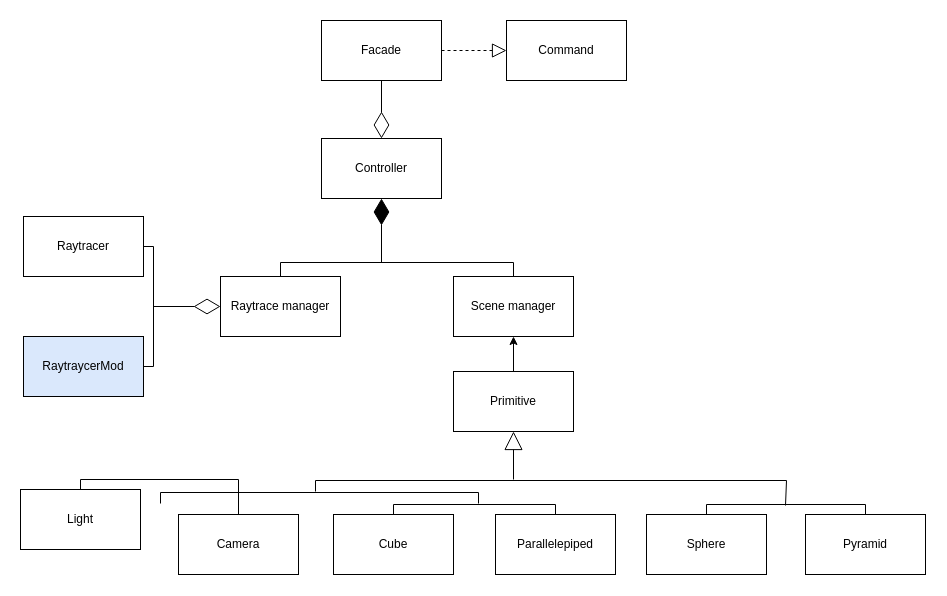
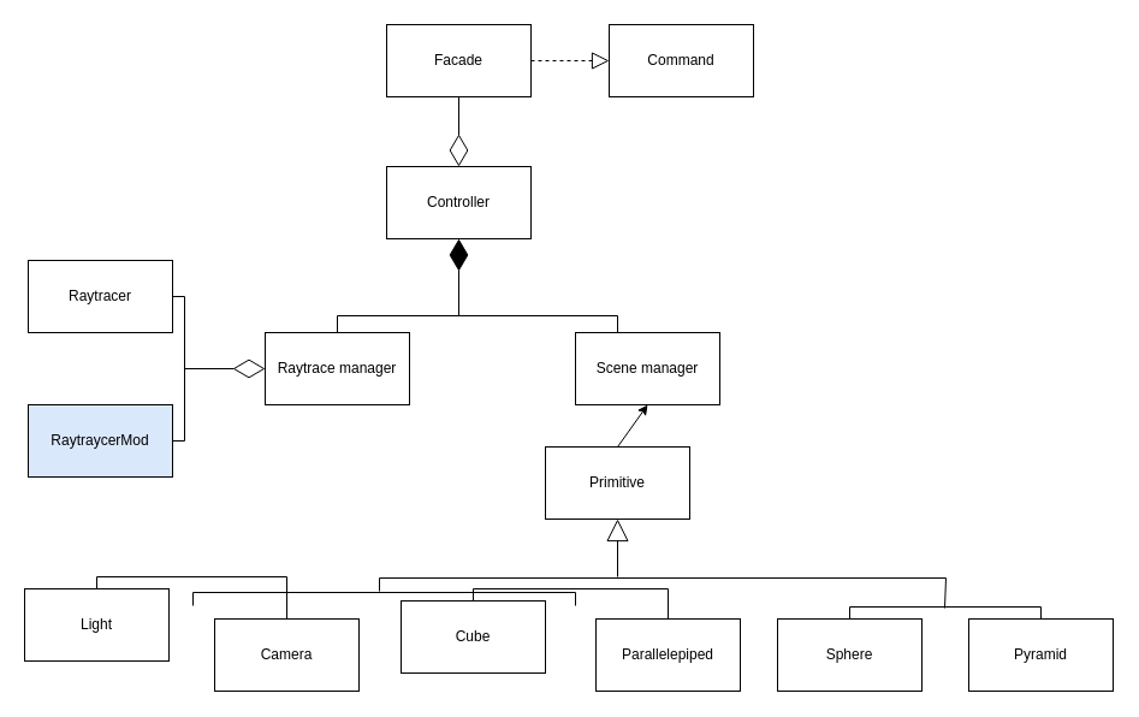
  <mxCell id="0" />
  <mxCell id="1" parent="0" />
  <mxCell id="2" value="Facade" style="rounded=0;whiteSpace=wrap;html=1;" parent="1" vertex="1"><mxGeometry x="321" y="20" width="120" height="60" as="geometry" /></mxCell>
  <mxCell id="3" value="Command" style="rounded=0;whiteSpace=wrap;html=1;" parent="1" vertex="1"><mxGeometry x="506" y="20" width="120" height="60" as="geometry" /></mxCell>
  <mxCell id="4" value="Controller" style="rounded=0;whiteSpace=wrap;html=1;" parent="1" vertex="1"><mxGeometry x="321" y="138" width="120" height="60" as="geometry" /></mxCell>
  <mxCell id="5" value="" style="endArrow=block;dashed=1;endFill=0;endSize=12;html=1;rounded=0;entryX=0;entryY=0.5;entryDx=0;entryDy=0;exitX=1;exitY=0.5;exitDx=0;exitDy=0;" parent="1" source="2" target="3" edge="1"><mxGeometry width="160" relative="1" as="geometry"><mxPoint x="451" y="274" as="sourcePoint" /><mxPoint x="611" y="274" as="targetPoint" /></mxGeometry></mxCell>
  <mxCell id="6" value="" style="endArrow=diamondThin;endFill=0;endSize=24;html=1;rounded=0;entryX=0.5;entryY=0;entryDx=0;entryDy=0;exitX=0.5;exitY=1;exitDx=0;exitDy=0;" parent="1" source="2" target="4" edge="1"><mxGeometry width="160" relative="1" as="geometry"><mxPoint x="451" y="274" as="sourcePoint" /><mxPoint x="611" y="274" as="targetPoint" /></mxGeometry></mxCell>
- <mxCell id="7" value="Scene manager" style="rounded=0;whiteSpace=wrap;html=1;" parent="1" vertex="1"><mxGeometry x="453" y="276" width="120" height="60" as="geometry" /></mxCell>
+ <mxCell id="7" value="Scene manager" style="rounded=0;whiteSpace=wrap;html=1;" parent="1" vertex="1"><mxGeometry x="478" y="276" width="120" height="60" as="geometry" /></mxCell>
  <mxCell id="8" value="Raytracer" style="rounded=0;whiteSpace=wrap;html=1;" parent="1" vertex="1"><mxGeometry x="23" y="216" width="120" height="60" as="geometry" /></mxCell>
  <mxCell id="9" value="RaytraycerMod" style="rounded=0;whiteSpace=wrap;html=1;fillColor=#dae8fc;" parent="1" vertex="1"><mxGeometry x="23" y="336" width="120" height="60" as="geometry" /></mxCell>
  <mxCell id="10" value="Raytrace manager" style="rounded=0;whiteSpace=wrap;html=1;" parent="1" vertex="1"><mxGeometry x="220" y="276" width="120" height="60" as="geometry" /></mxCell>
  <mxCell id="11" value="Light" style="rounded=0;whiteSpace=wrap;html=1;" parent="1" vertex="1"><mxGeometry x="20" y="489" width="120" height="60" as="geometry" /></mxCell>
  <mxCell id="12" value="Camera" style="rounded=0;whiteSpace=wrap;html=1;" parent="1" vertex="1"><mxGeometry x="178" y="514" width="120" height="60" as="geometry" /></mxCell>
- <mxCell id="13" value="Cube" style="rounded=0;whiteSpace=wrap;html=1;" parent="1" vertex="1"><mxGeometry x="333" y="514" width="120" height="60" as="geometry" /></mxCell>
+ <mxCell id="13" value="Cube" style="rounded=0;whiteSpace=wrap;html=1;" parent="1" vertex="1"><mxGeometry x="333" y="499" width="120" height="60" as="geometry" /></mxCell>
  <mxCell id="14" value="Parallelepiped" style="rounded=0;whiteSpace=wrap;html=1;" parent="1" vertex="1"><mxGeometry x="495" y="514" width="120" height="60" as="geometry" /></mxCell>
  <mxCell id="15" value="Sphere" style="rounded=0;whiteSpace=wrap;html=1;" parent="1" vertex="1"><mxGeometry x="646" y="514" width="120" height="60" as="geometry" /></mxCell>
  <mxCell id="16" value="Pyramid" style="rounded=0;whiteSpace=wrap;html=1;" parent="1" vertex="1"><mxGeometry x="805" y="514" width="120" height="60" as="geometry" /></mxCell>
  <mxCell id="17" value="Primitive" style="rounded=0;whiteSpace=wrap;html=1;" parent="1" vertex="1"><mxGeometry x="453" y="371" width="120" height="60" as="geometry" /></mxCell>
  <mxCell id="18" value="" style="endArrow=none;html=1;rounded=0;exitX=0.5;exitY=0;exitDx=0;exitDy=0;entryX=0.5;entryY=0;entryDx=0;entryDy=0;edgeStyle=orthogonalEdgeStyle;" parent="1" source="10" target="7" edge="1"><mxGeometry width="50" height="50" relative="1" as="geometry"><mxPoint x="506" y="427" as="sourcePoint" /><mxPoint x="556" y="377" as="targetPoint" /><Array as="points"><mxPoint x="280" y="262" /><mxPoint x="513" y="262" /></Array></mxGeometry></mxCell>
  <mxCell id="19" value="" style="endArrow=diamondThin;endFill=1;endSize=24;html=1;rounded=0;entryX=0.5;entryY=1;entryDx=0;entryDy=0;" parent="1" target="4" edge="1"><mxGeometry width="160" relative="1" as="geometry"><mxPoint x="381" y="262" as="sourcePoint" /><mxPoint x="611" y="402" as="targetPoint" /></mxGeometry></mxCell>
  <mxCell id="20" value="" style="endArrow=none;html=1;rounded=0;entryX=1;entryY=0.5;entryDx=0;entryDy=0;exitX=1;exitY=0.5;exitDx=0;exitDy=0;edgeStyle=orthogonalEdgeStyle;" parent="1" source="9" target="8" edge="1"><mxGeometry width="50" height="50" relative="1" as="geometry"><mxPoint x="514" y="450" as="sourcePoint" /><mxPoint x="564" y="400" as="targetPoint" /></mxGeometry></mxCell>
  <mxCell id="21" value="" style="endArrow=diamondThin;endFill=0;endSize=24;html=1;rounded=0;entryX=0;entryY=0.5;entryDx=0;entryDy=0;" parent="1" target="10" edge="1"><mxGeometry width="160" relative="1" as="geometry"><mxPoint x="153" y="306" as="sourcePoint" /><mxPoint x="619" y="425" as="targetPoint" /></mxGeometry></mxCell>
  <mxCell id="22" value="" style="endArrow=classic;html=1;rounded=0;entryX=0.5;entryY=1;entryDx=0;entryDy=0;exitX=0.5;exitY=0;exitDx=0;exitDy=0;" parent="1" source="17" target="7" edge="1"><mxGeometry width="50" height="50" relative="1" as="geometry"><mxPoint x="471" y="512" as="sourcePoint" /><mxPoint x="521" y="462" as="targetPoint" /></mxGeometry></mxCell>
  <mxCell id="23" value="" style="endArrow=none;html=1;rounded=0;entryX=0.5;entryY=0;entryDx=0;entryDy=0;exitX=0.5;exitY=0;exitDx=0;exitDy=0;edgeStyle=orthogonalEdgeStyle;" parent="1" target="14" edge="1" source="13"><mxGeometry width="50" height="50" relative="1" as="geometry"><mxPoint x="554" y="464" as="sourcePoint" /><mxPoint x="572" y="373" as="targetPoint" /></mxGeometry></mxCell>
  <mxCell id="24" value="" style="endArrow=none;html=1;rounded=0;entryX=0.5;entryY=0;entryDx=0;entryDy=0;exitX=0.5;exitY=0;exitDx=0;exitDy=0;edgeStyle=orthogonalEdgeStyle;" parent="1" target="15" edge="1" source="16"><mxGeometry width="50" height="50" relative="1" as="geometry"><mxPoint x="708" y="463" as="sourcePoint" /><mxPoint x="572" y="373" as="targetPoint" /></mxGeometry></mxCell>
  <mxCell id="25" value="" style="endArrow=none;html=1;rounded=0;entryX=0.5;entryY=0;entryDx=0;entryDy=0;exitX=0.5;exitY=0;exitDx=0;exitDy=0;edgeStyle=orthogonalEdgeStyle;" edge="1" parent="1" source="12" target="11"><mxGeometry width="50" height="50" relative="1" as="geometry"><mxPoint x="696" y="462" as="sourcePoint" /><mxPoint x="746" y="412" as="targetPoint" /></mxGeometry></mxCell>
  <mxCell id="26" value="" style="endArrow=none;html=1;rounded=0;edgeStyle=orthogonalEdgeStyle;" edge="1" parent="1"><mxGeometry width="50" height="50" relative="1" as="geometry"><mxPoint x="478" y="503" as="sourcePoint" /><mxPoint x="160" y="503" as="targetPoint" /><Array as="points"><mxPoint x="478" y="492" /><mxPoint x="160" y="492" /></Array></mxGeometry></mxCell>
  <mxCell id="27" value="" style="endArrow=none;html=1;rounded=0;edgeStyle=orthogonalEdgeStyle;" edge="1" parent="1"><mxGeometry width="50" height="50" relative="1" as="geometry"><mxPoint x="315" y="491" as="sourcePoint" /><mxPoint x="785" y="505" as="targetPoint" /><Array as="points"><mxPoint x="315" y="480" /><mxPoint x="786" y="480" /><mxPoint x="786" y="505" /></Array></mxGeometry></mxCell>
  <mxCell id="28" value="" style="endArrow=block;endSize=16;endFill=0;html=1;rounded=0;entryX=0.5;entryY=1;entryDx=0;entryDy=0;" edge="1" parent="1" target="17"><mxGeometry width="160" relative="1" as="geometry"><mxPoint x="513" y="479" as="sourcePoint" /><mxPoint x="793" y="428" as="targetPoint" /></mxGeometry></mxCell>
